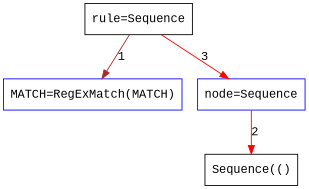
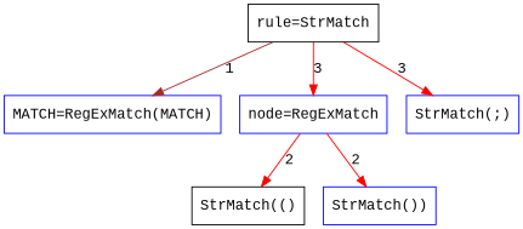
  digraph {
    fontname="Liberation Mono"
    node [color=blue fontname="Liberation Mono" shape=box]
    edge [color=red fontname="Liberation Mono"]
-   n1 [color=black label="rule=Sequence"]
+   n1 [color=black label="rule=StrMatch"]
    n2 [label="MATCH=RegExMatch(MATCH)"]
-   n3 [label="node=Sequence"]
-   n5 [color=black label="Sequence(()"]
+   n3 [label="node=RegExMatch"]
+   n4 [label="StrMatch(;)"]
+   n5 [color=black label="StrMatch(()"]
+   n6 [label="StrMatch())"]
    n1 -> n2 [color=brown label=1]
    n1 -> n3 [label=3]
+   n1 -> n4 [label=3]
    n3 -> n5 [label=2]
+   n3 -> n6 [label=2]
  }
